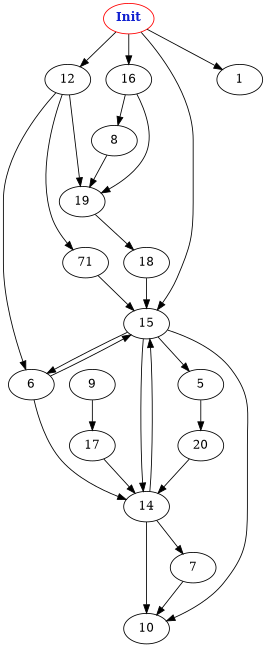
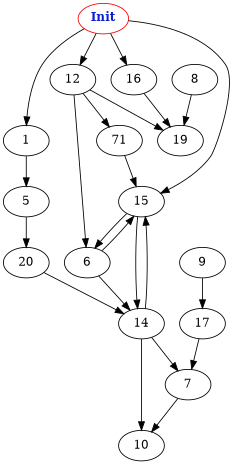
  digraph {
    edge [weight=2.0]
    n1 [color=red fontcolor="#1020d0" label=<<b>Init</b>>]
    15
    16
    1
    n5 [label=12]
    14
    10
    7
    6
    19
    8
    5
    n13 [label=71]
-   18
    20
    9
    17
    n1 -> 15 [weight=4.0]
    n1 -> 16 [weight=7.0]
    n1 -> 1
    n1 -> n5 [weight=9.0]
    15 -> 14 [weight=5.0]
-   15 -> 10 [weight=4.0]
    15 -> 6 [weight=3.0]
    16 -> 19 [weight=1.0]
-   16 -> 8 [weight=7.0]
-   15 -> 5 [weight=8.0]
+   1 -> 5 [weight=8.0]
    n5 -> 6 [weight=1.0]
    n5 -> 19 [weight=5.0]
    n5 -> n13 [weight=1.0]
    14 -> 15 [weight=7.0]
    14 -> 10 [weight=9.0]
    14 -> 7
    7 -> 10
    6 -> 15 [weight=3.0]
    6 -> 14
-   19 -> 18 [weight=1.0]
    8 -> 19 [weight=1.0]
    5 -> 20
    n13 -> 15 [weight=3.0]
-   18 -> 15 [weight=3.0]
    20 -> 14 [weight=3.0]
    9 -> 17 [weight=4.0]
-   17 -> 14
+   17 -> 7
  }
